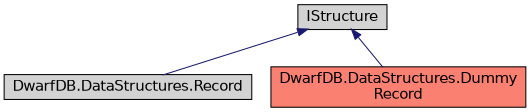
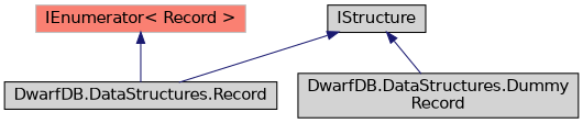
  digraph {
    node [color=black fillcolor=lightgrey fontname=Helvetica fontsize=14 shape=record style=filled]
    edge [color=midnightblue dir=back fontname=Helvetica fontsize=14 labelfontname=Helvetica labelfontsize=14 style=solid]
    n1 [fontcolor=black height=0.2 label="DwarfDB.DataStructures.Record" width=0.4]
-   n2 [fillcolor=salmon height=0.2 label="DwarfDB.DataStructures.Dummy\lRecord" width=0.4]
+   n2 [height=0.2 label="DwarfDB.DataStructures.Dummy\lRecord" width=0.4]
    n3 [height=0.2 label=IStructure width=0.4]
+   n4 [color=grey75 fillcolor=salmon height=0.2 label="IEnumerator\< Record \>" width=0.4]
    n3 -> n1
    n3 -> n2
+   n4 -> n1
  }
